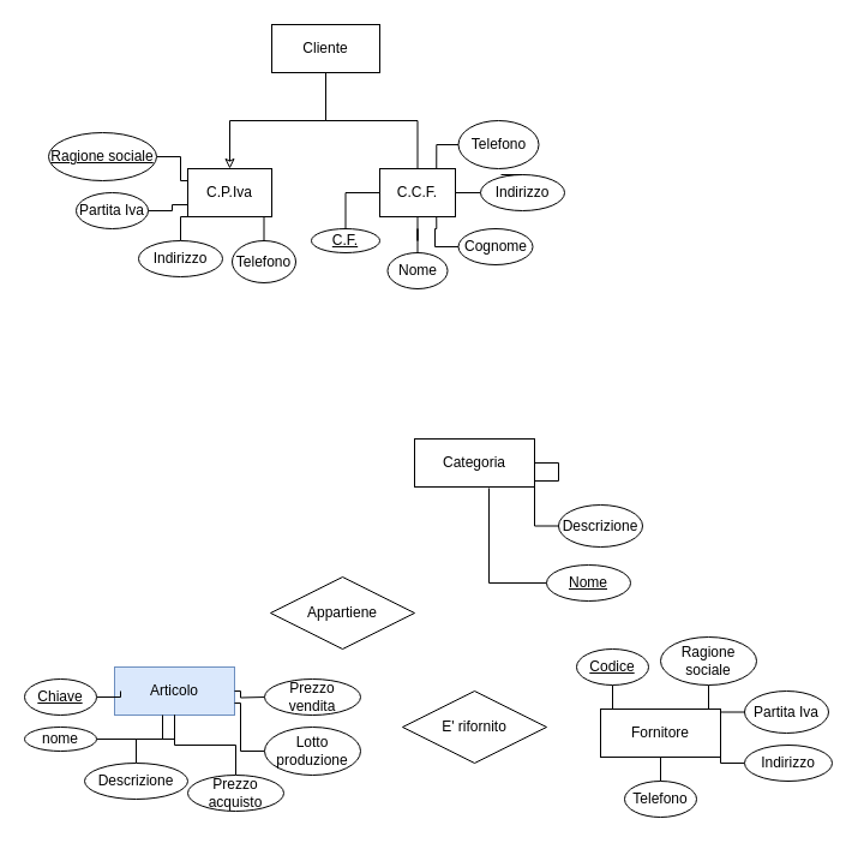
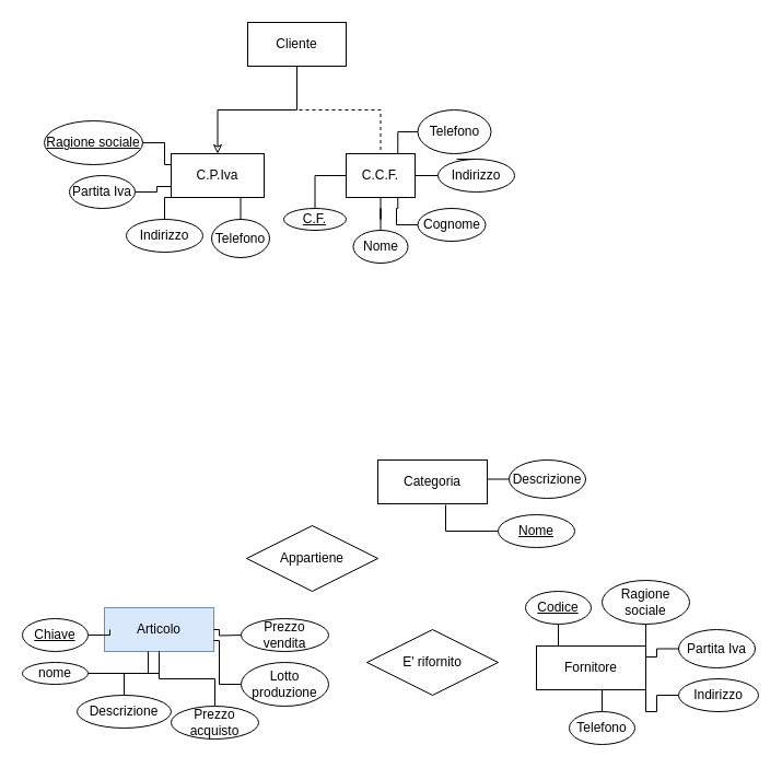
  <mxCell id="0" />
  <mxCell id="1" parent="0" />
  <mxCell id="2" value="Articolo" style="whiteSpace=wrap;html=1;align=center;fillColor=#dae8fc;strokeColor=#6c8ebf;" vertex="1" parent="1"><mxGeometry x="95" y="555" width="100" height="40" as="geometry" /></mxCell>
  <mxCell id="3" style="edgeStyle=orthogonalEdgeStyle;rounded=0;orthogonalLoop=1;jettySize=auto;html=1;entryX=0.4;entryY=1;entryDx=0;entryDy=0;entryPerimeter=0;endArrow=none;endFill=0;" edge="1" parent="1" source="4" target="2"><mxGeometry relative="1" as="geometry" /></mxCell>
  <mxCell id="4" value="Descrizione" style="ellipse;whiteSpace=wrap;html=1;align=center;" vertex="1" parent="1"><mxGeometry x="70" y="635" width="86" height="30" as="geometry" /></mxCell>
  <mxCell id="5" style="edgeStyle=orthogonalEdgeStyle;rounded=0;orthogonalLoop=1;jettySize=auto;html=1;endArrow=none;endFill=0;" edge="1" parent="1" source="6" target="2"><mxGeometry relative="1" as="geometry" /></mxCell>
  <mxCell id="6" value="Prezzo acquisto" style="ellipse;whiteSpace=wrap;html=1;align=center;" vertex="1" parent="1"><mxGeometry x="156" y="645" width="80" height="30" as="geometry" /></mxCell>
  <mxCell id="7" value="" style="edgeStyle=orthogonalEdgeStyle;rounded=0;orthogonalLoop=1;jettySize=auto;html=1;endArrow=none;endFill=0;" edge="1" parent="1" target="2"><mxGeometry relative="1" as="geometry"><mxPoint x="220" y="580" as="sourcePoint" /></mxGeometry></mxCell>
  <mxCell id="8" style="edgeStyle=orthogonalEdgeStyle;rounded=0;orthogonalLoop=1;jettySize=auto;html=1;entryX=1;entryY=0.75;entryDx=0;entryDy=0;endArrow=none;endFill=0;" edge="1" parent="1" source="9" target="2"><mxGeometry relative="1" as="geometry" /></mxCell>
  <mxCell id="9" value="Lotto produzione" style="ellipse;whiteSpace=wrap;html=1;align=center;" vertex="1" parent="1"><mxGeometry x="220" y="605" width="80" height="40" as="geometry" /></mxCell>
  <mxCell id="10" value="" style="edgeStyle=orthogonalEdgeStyle;rounded=0;orthogonalLoop=1;jettySize=auto;html=1;endArrow=none;endFill=0;" edge="1" parent="1" source="11" target="2"><mxGeometry relative="1" as="geometry" /></mxCell>
  <mxCell id="11" value="&lt;font style=&quot;vertical-align: inherit&quot;&gt;&lt;font style=&quot;vertical-align: inherit&quot;&gt;Chiave&lt;/font&gt;&lt;/font&gt;" style="ellipse;whiteSpace=wrap;html=1;align=center;fontStyle=4;gradientColor=none;" vertex="1" parent="1"><mxGeometry x="20" y="565" width="60" height="30" as="geometry" /></mxCell>
- <mxCell id="12" value="&lt;font style=&quot;vertical-align: inherit&quot;&gt;&lt;font style=&quot;vertical-align: inherit&quot;&gt;Categoria&lt;/font&gt;&lt;/font&gt;" style="whiteSpace=wrap;html=1;align=center;gradientColor=none;" vertex="1" parent="1"><mxGeometry x="345" y="365" width="100" height="40" as="geometry" /></mxCell>
- <mxCell id="13" value="&lt;font style=&quot;vertical-align: inherit&quot;&gt;&lt;font style=&quot;vertical-align: inherit&quot;&gt;Fornitore&lt;/font&gt;&lt;/font&gt;" style="whiteSpace=wrap;html=1;align=center;gradientColor=none;" vertex="1" parent="1"><mxGeometry x="500" y="590" width="100" height="40" as="geometry" /></mxCell>
+ <mxCell id="12" value="&lt;font style=&quot;vertical-align: inherit&quot;&gt;&lt;font style=&quot;vertical-align: inherit&quot;&gt;Categoria&lt;/font&gt;&lt;/font&gt;" style="whiteSpace=wrap;html=1;align=center;gradientColor=none;" vertex="1" parent="1"><mxGeometry x="345" y="420" width="100" height="40" as="geometry" /></mxCell>
+ <mxCell id="13" value="&lt;font style=&quot;vertical-align: inherit&quot;&gt;&lt;font style=&quot;vertical-align: inherit&quot;&gt;Fornitore&lt;/font&gt;&lt;/font&gt;" style="whiteSpace=wrap;html=1;align=center;gradientColor=none;" vertex="1" parent="1"><mxGeometry x="490" y="590" width="100" height="40" as="geometry" /></mxCell>
  <mxCell id="14" style="edgeStyle=orthogonalEdgeStyle;rounded=0;orthogonalLoop=1;jettySize=auto;html=1;endArrow=none;endFill=0;" edge="1" parent="1" source="15" target="2"><mxGeometry relative="1" as="geometry" /></mxCell>
  <mxCell id="15" value="&lt;font style=&quot;vertical-align: inherit&quot;&gt;&lt;font style=&quot;vertical-align: inherit&quot;&gt;nome&lt;/font&gt;&lt;/font&gt;" style="ellipse;whiteSpace=wrap;html=1;align=center;gradientColor=none;" vertex="1" parent="1"><mxGeometry x="20" y="605" width="60" height="20" as="geometry" /></mxCell>
  <mxCell id="16" value="&lt;font style=&quot;vertical-align: inherit&quot;&gt;&lt;font style=&quot;vertical-align: inherit&quot;&gt;&lt;font style=&quot;vertical-align: inherit&quot;&gt;&lt;font style=&quot;vertical-align: inherit&quot;&gt;Prezzo vendita&lt;/font&gt;&lt;/font&gt;&lt;/font&gt;&lt;/font&gt;" style="ellipse;whiteSpace=wrap;html=1;align=center;gradientColor=none;" vertex="1" parent="1"><mxGeometry x="220" y="565" width="80" height="30" as="geometry" /></mxCell>
  <mxCell id="17" style="edgeStyle=orthogonalEdgeStyle;rounded=0;orthogonalLoop=1;jettySize=auto;html=1;entryX=0.62;entryY=1.025;entryDx=0;entryDy=0;entryPerimeter=0;endArrow=none;endFill=0;" edge="1" parent="1" source="18" target="12"><mxGeometry relative="1" as="geometry" /></mxCell>
  <mxCell id="18" value="&lt;font style=&quot;vertical-align: inherit&quot;&gt;&lt;font style=&quot;vertical-align: inherit&quot;&gt;Nome&lt;/font&gt;&lt;/font&gt;" style="ellipse;whiteSpace=wrap;html=1;align=center;fontStyle=4;gradientColor=none;" vertex="1" parent="1"><mxGeometry x="455" y="470" width="70" height="30" as="geometry" /></mxCell>
  <mxCell id="19" style="edgeStyle=orthogonalEdgeStyle;rounded=0;orthogonalLoop=1;jettySize=auto;html=1;entryX=1;entryY=0.5;entryDx=0;entryDy=0;endArrow=none;endFill=0;" edge="1" parent="1" source="20" target="12"><mxGeometry relative="1" as="geometry" /></mxCell>
  <mxCell id="20" value="&lt;font style=&quot;vertical-align: inherit&quot;&gt;&lt;font style=&quot;vertical-align: inherit&quot;&gt;Descrizione&lt;/font&gt;&lt;/font&gt;" style="ellipse;whiteSpace=wrap;html=1;align=center;gradientColor=none;" vertex="1" parent="1"><mxGeometry x="465" y="420" width="70" height="35" as="geometry" /></mxCell>
  <mxCell id="21" value="" style="edgeStyle=orthogonalEdgeStyle;rounded=0;orthogonalLoop=1;jettySize=auto;html=1;endArrow=none;endFill=0;" edge="1" parent="1" source="22" target="13"><mxGeometry relative="1" as="geometry" /></mxCell>
  <mxCell id="22" value="&lt;font style=&quot;vertical-align: inherit&quot;&gt;&lt;font style=&quot;vertical-align: inherit&quot;&gt;Codice&lt;/font&gt;&lt;/font&gt;" style="ellipse;whiteSpace=wrap;html=1;align=center;fontStyle=4;gradientColor=none;" vertex="1" parent="1"><mxGeometry x="480" y="540" width="60" height="30" as="geometry" /></mxCell>
  <mxCell id="23" style="edgeStyle=orthogonalEdgeStyle;rounded=0;orthogonalLoop=1;jettySize=auto;html=1;entryX=0.75;entryY=0;entryDx=0;entryDy=0;endArrow=none;endFill=0;" edge="1" parent="1" source="24" target="13"><mxGeometry relative="1" as="geometry" /></mxCell>
  <mxCell id="24" value="&lt;font style=&quot;vertical-align: inherit&quot;&gt;&lt;font style=&quot;vertical-align: inherit&quot;&gt;Ragione sociale&lt;/font&gt;&lt;/font&gt;" style="ellipse;whiteSpace=wrap;html=1;align=center;gradientColor=none;" vertex="1" parent="1"><mxGeometry x="550" y="530" width="80" height="40" as="geometry" /></mxCell>
  <mxCell id="25" style="edgeStyle=orthogonalEdgeStyle;rounded=0;orthogonalLoop=1;jettySize=auto;html=1;entryX=1;entryY=0.25;entryDx=0;entryDy=0;endArrow=none;endFill=0;" edge="1" parent="1" source="26" target="13"><mxGeometry relative="1" as="geometry" /></mxCell>
  <mxCell id="26" value="&lt;font style=&quot;vertical-align: inherit&quot;&gt;&lt;font style=&quot;vertical-align: inherit&quot;&gt;Partita Iva&lt;/font&gt;&lt;/font&gt;" style="ellipse;whiteSpace=wrap;html=1;align=center;gradientColor=none;" vertex="1" parent="1"><mxGeometry x="620" y="575" width="70" height="35" as="geometry" /></mxCell>
  <mxCell id="27" style="edgeStyle=orthogonalEdgeStyle;rounded=0;orthogonalLoop=1;jettySize=auto;html=1;entryX=0.5;entryY=1;entryDx=0;entryDy=0;endArrow=none;endFill=0;" edge="1" parent="1" source="28" target="13"><mxGeometry relative="1" as="geometry" /></mxCell>
  <mxCell id="28" value="&lt;font style=&quot;vertical-align: inherit&quot;&gt;&lt;font style=&quot;vertical-align: inherit&quot;&gt;Telefono&lt;/font&gt;&lt;/font&gt;" style="ellipse;whiteSpace=wrap;html=1;align=center;gradientColor=none;" vertex="1" parent="1"><mxGeometry x="520" y="650" width="60" height="30" as="geometry" /></mxCell>
  <mxCell id="29" value="Appartiene" style="shape=rhombus;perimeter=rhombusPerimeter;whiteSpace=wrap;html=1;align=center;gradientColor=none;" vertex="1" parent="1"><mxGeometry x="225" y="480" width="120" height="60" as="geometry" /></mxCell>
  <mxCell id="30" value="E' rifornito" style="shape=rhombus;perimeter=rhombusPerimeter;whiteSpace=wrap;html=1;align=center;gradientColor=none;" vertex="1" parent="1"><mxGeometry x="335" y="575" width="120" height="60" as="geometry" /></mxCell>
  <mxCell id="31" style="edgeStyle=orthogonalEdgeStyle;rounded=0;orthogonalLoop=1;jettySize=auto;html=1;entryX=0.5;entryY=0;entryDx=0;entryDy=0;endArrow=classic;endFill=0;" edge="1" parent="1" source="33" target="34"><mxGeometry relative="1" as="geometry" /></mxCell>
- <mxCell id="32" style="edgeStyle=orthogonalEdgeStyle;rounded=0;orthogonalLoop=1;jettySize=auto;html=1;endArrow=none;endFill=0;" edge="1" parent="1" source="33" target="35"><mxGeometry relative="1" as="geometry" /></mxCell>
+ <mxCell id="32" style="edgeStyle=orthogonalEdgeStyle;rounded=0;orthogonalLoop=1;jettySize=auto;html=1;endArrow=none;endFill=0;dashed=1;" edge="1" parent="1" source="33" target="35"><mxGeometry relative="1" as="geometry" /></mxCell>
  <mxCell id="33" value="Cliente" style="whiteSpace=wrap;html=1;align=center;gradientColor=none;" vertex="1" parent="1"><mxGeometry x="226" y="20" width="90" height="40" as="geometry" /></mxCell>
- <mxCell id="34" value="C.P.Iva" style="whiteSpace=wrap;html=1;align=center;gradientColor=none;" vertex="1" parent="1"><mxGeometry x="156" y="140" width="70" height="40" as="geometry" /></mxCell>
+ <mxCell id="34" value="C.P.Iva" style="whiteSpace=wrap;html=1;align=center;gradientColor=none;" vertex="1" parent="1"><mxGeometry x="156" y="140" width="85" height="40" as="geometry" /></mxCell>
  <mxCell id="35" value="C.C.F." style="whiteSpace=wrap;html=1;align=center;gradientColor=none;" vertex="1" parent="1"><mxGeometry x="316" y="140" width="63" height="40" as="geometry" /></mxCell>
  <mxCell id="36" style="edgeStyle=orthogonalEdgeStyle;rounded=0;orthogonalLoop=1;jettySize=auto;html=1;entryX=1;entryY=1;entryDx=0;entryDy=0;endArrow=none;endFill=0;" edge="1" parent="1" source="37" target="13"><mxGeometry relative="1" as="geometry" /></mxCell>
  <mxCell id="37" value="Indirizzo" style="ellipse;whiteSpace=wrap;html=1;align=center;gradientColor=none;" vertex="1" parent="1"><mxGeometry x="620" y="620" width="73" height="30" as="geometry" /></mxCell>
  <mxCell id="38" style="edgeStyle=orthogonalEdgeStyle;rounded=0;orthogonalLoop=1;jettySize=auto;html=1;entryX=0.5;entryY=1;entryDx=0;entryDy=0;endArrow=none;endFill=0;" edge="1" parent="1" source="39" target="35"><mxGeometry relative="1" as="geometry" /></mxCell>
  <mxCell id="39" value="Nome" style="ellipse;whiteSpace=wrap;html=1;align=center;gradientColor=none;" vertex="1" parent="1"><mxGeometry x="322.5" y="210" width="50" height="30" as="geometry" /></mxCell>
  <mxCell id="40" style="edgeStyle=orthogonalEdgeStyle;rounded=0;orthogonalLoop=1;jettySize=auto;html=1;entryX=0.75;entryY=1;entryDx=0;entryDy=0;endArrow=none;endFill=0;" edge="1" parent="1" source="41" target="35"><mxGeometry relative="1" as="geometry"><Array as="points"><mxPoint x="362" y="205" /><mxPoint x="362" y="190" /><mxPoint x="363" y="190" /></Array></mxGeometry></mxCell>
  <mxCell id="41" value="Cognome" style="ellipse;whiteSpace=wrap;html=1;align=center;gradientColor=none;" vertex="1" parent="1"><mxGeometry x="381.5" y="190" width="62" height="30" as="geometry" /></mxCell>
  <mxCell id="42" style="edgeStyle=orthogonalEdgeStyle;rounded=0;orthogonalLoop=1;jettySize=auto;html=1;endArrow=none;endFill=0;" edge="1" parent="1" source="43" target="35"><mxGeometry relative="1" as="geometry" /></mxCell>
  <mxCell id="43" value="Indirizzo" style="ellipse;whiteSpace=wrap;html=1;align=center;gradientColor=none;" vertex="1" parent="1"><mxGeometry x="400" y="145" width="70" height="30" as="geometry" /></mxCell>
  <mxCell id="44" style="edgeStyle=orthogonalEdgeStyle;rounded=0;orthogonalLoop=1;jettySize=auto;html=1;entryX=0.75;entryY=0;entryDx=0;entryDy=0;endArrow=none;endFill=0;" edge="1" parent="1" source="45" target="35"><mxGeometry relative="1" as="geometry"><Array as="points"><mxPoint x="363" y="120" /></Array></mxGeometry></mxCell>
  <mxCell id="45" value="Telefono" style="ellipse;whiteSpace=wrap;html=1;align=center;gradientColor=none;" vertex="1" parent="1"><mxGeometry x="381.5" y="100" width="67" height="40" as="geometry" /></mxCell>
  <mxCell id="46" style="edgeStyle=orthogonalEdgeStyle;rounded=0;orthogonalLoop=1;jettySize=auto;html=1;entryX=0;entryY=0.5;entryDx=0;entryDy=0;endArrow=none;endFill=0;" edge="1" parent="1" source="47" target="35"><mxGeometry relative="1" as="geometry" /></mxCell>
  <mxCell id="47" value="C.F." style="ellipse;whiteSpace=wrap;html=1;align=center;fontStyle=4;gradientColor=none;" vertex="1" parent="1"><mxGeometry x="259" y="190" width="57" height="20" as="geometry" /></mxCell>
  <mxCell id="48" style="edgeStyle=orthogonalEdgeStyle;rounded=0;orthogonalLoop=1;jettySize=auto;html=1;exitX=0.5;exitY=0;exitDx=0;exitDy=0;entryX=0.243;entryY=0;entryDx=0;entryDy=0;entryPerimeter=0;endArrow=none;endFill=0;" edge="1" parent="1" source="43" target="43"><mxGeometry relative="1" as="geometry" /></mxCell>
  <mxCell id="49" style="edgeStyle=orthogonalEdgeStyle;rounded=0;orthogonalLoop=1;jettySize=auto;html=1;entryX=0;entryY=0.75;entryDx=0;entryDy=0;endArrow=none;endFill=0;" edge="1" parent="1" source="50" target="34"><mxGeometry relative="1" as="geometry" /></mxCell>
  <mxCell id="50" value="Partita Iva" style="ellipse;whiteSpace=wrap;html=1;align=center;gradientColor=none;" vertex="1" parent="1"><mxGeometry x="63" y="160" width="60" height="30" as="geometry" /></mxCell>
  <mxCell id="51" style="edgeStyle=orthogonalEdgeStyle;rounded=0;orthogonalLoop=1;jettySize=auto;html=1;entryX=0.25;entryY=1;entryDx=0;entryDy=0;endArrow=none;endFill=0;" edge="1" parent="1" source="52" target="34"><mxGeometry relative="1" as="geometry" /></mxCell>
  <mxCell id="52" value="Indirizzo" style="ellipse;whiteSpace=wrap;html=1;align=center;gradientColor=none;" vertex="1" parent="1"><mxGeometry x="115" y="200" width="70" height="30" as="geometry" /></mxCell>
  <mxCell id="53" style="edgeStyle=orthogonalEdgeStyle;rounded=0;orthogonalLoop=1;jettySize=auto;html=1;entryX=1;entryY=1;entryDx=0;entryDy=0;endArrow=none;endFill=0;" edge="1" parent="1" source="54" target="34"><mxGeometry relative="1" as="geometry" /></mxCell>
  <mxCell id="54" value="Telefono" style="ellipse;whiteSpace=wrap;html=1;align=center;gradientColor=none;" vertex="1" parent="1"><mxGeometry x="193" y="200" width="53" height="35" as="geometry" /></mxCell>
  <mxCell id="55" style="edgeStyle=orthogonalEdgeStyle;rounded=0;orthogonalLoop=1;jettySize=auto;html=1;entryX=0;entryY=0.25;entryDx=0;entryDy=0;endArrow=none;endFill=0;" edge="1" parent="1" source="56" target="34"><mxGeometry relative="1" as="geometry" /></mxCell>
  <mxCell id="56" value="Ragione sociale" style="ellipse;whiteSpace=wrap;html=1;align=center;fontStyle=4;gradientColor=none;" vertex="1" parent="1"><mxGeometry x="40" y="110" width="90" height="40" as="geometry" /></mxCell>
